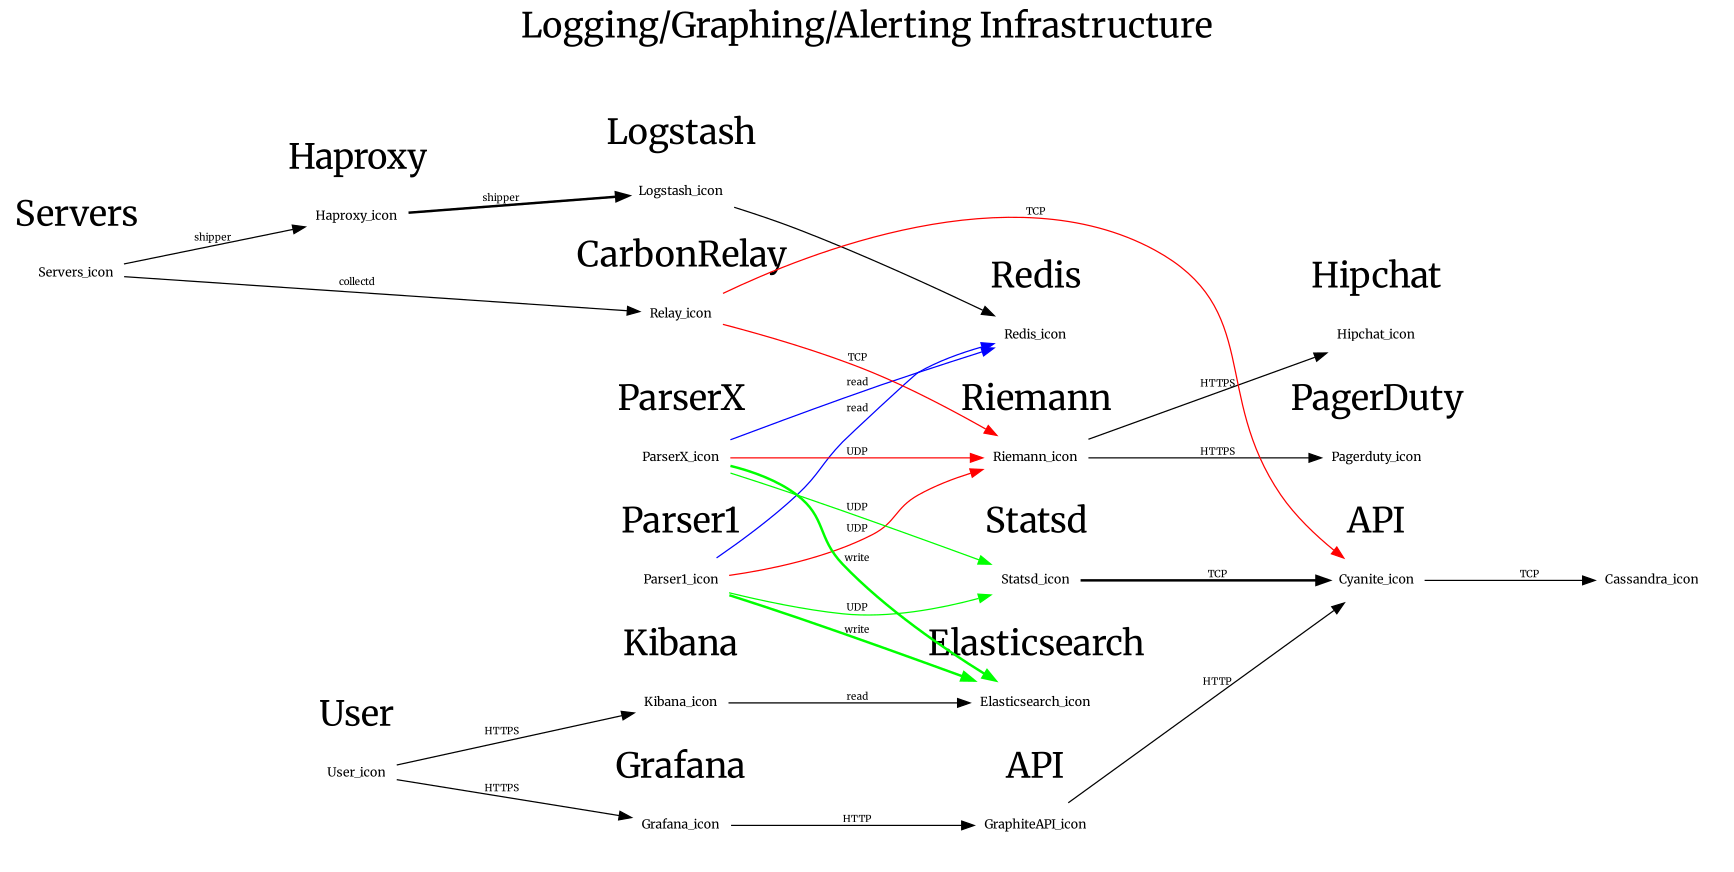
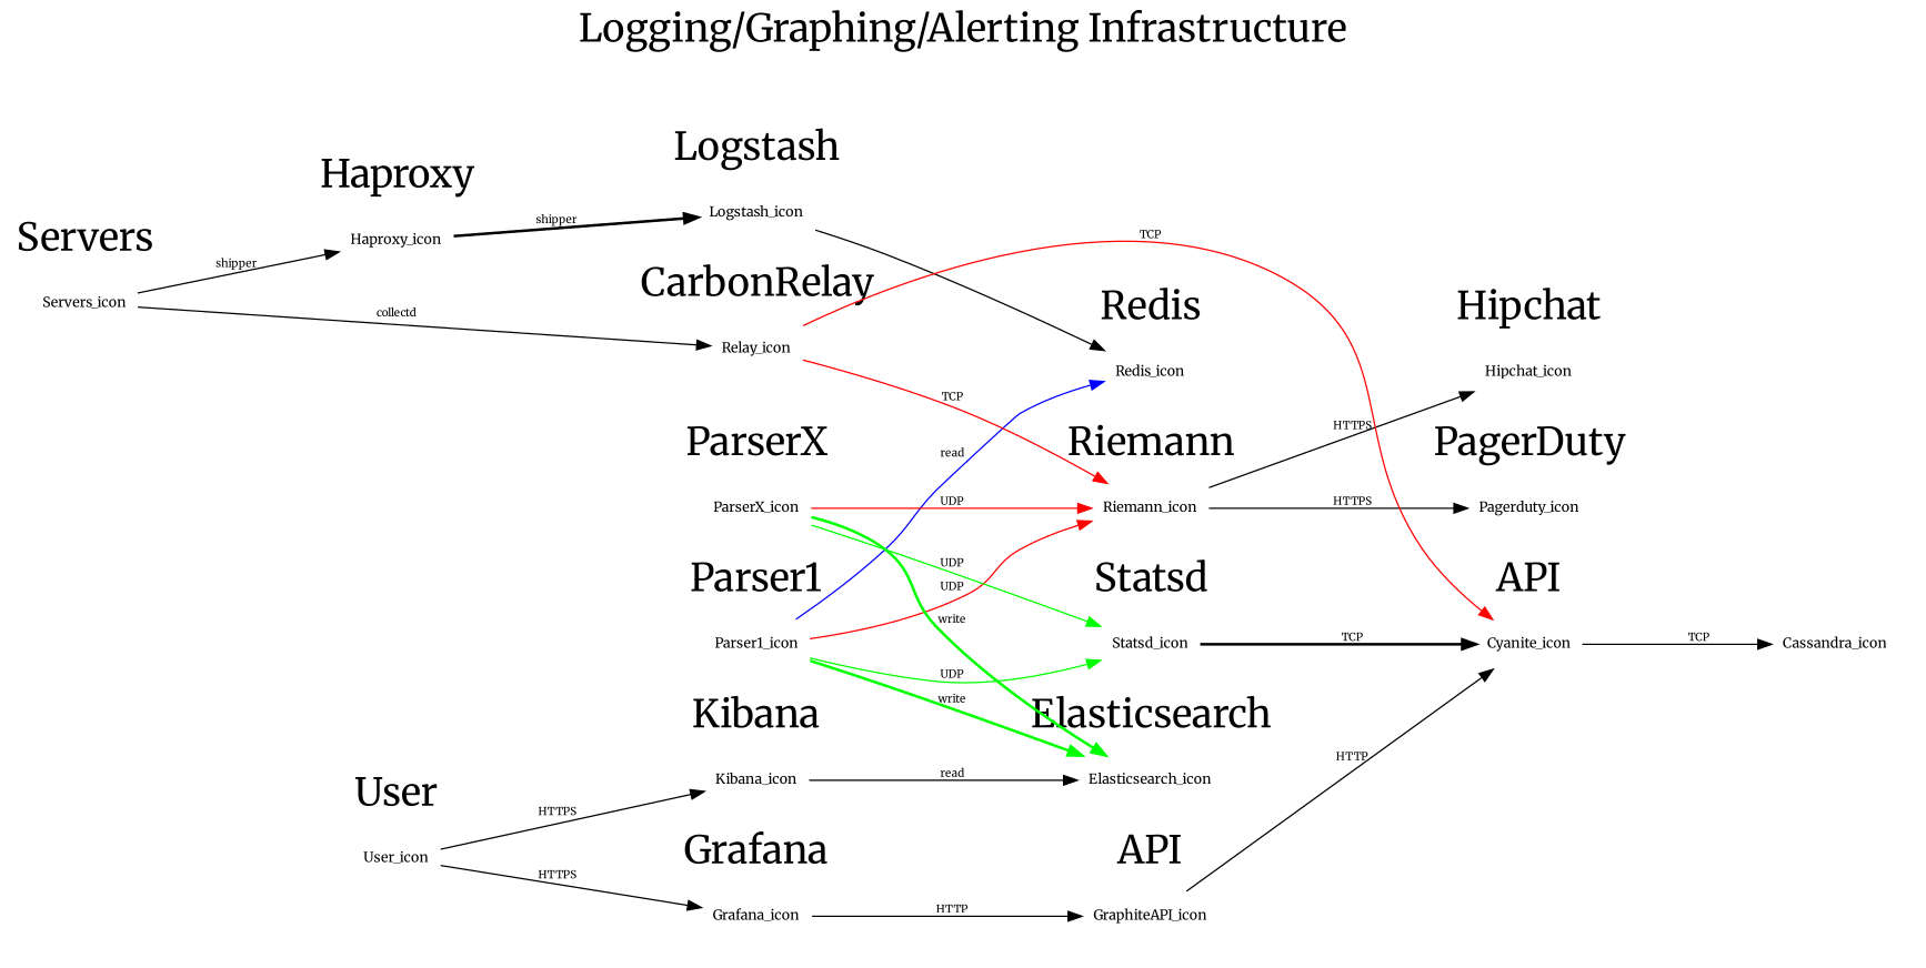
  digraph {
    bgcolor=white
    compound=true
    fontname=Merriweather
    fontsize=28
    label="Logging/Graphing/Alerting Infrastructure"
    labelloc=t
    penwidth=0
    rankdir=LR
    ranksep=1.25
    node [fontname=Merriweather fontsize=10 shape=plaintext]
    edge [arrowsize=1 color=black fontname=Merriweather fontsize=8]
    Servers_icon
    Redis_icon
    Logstash_icon
    Haproxy_icon
    Parser1_icon
    ParserX_icon
    Elasticsearch_icon
    Kibana_icon
    User_icon
    Grafana_icon
    GraphiteAPI_icon
    Cyanite_icon
    Cassandra_icon
    Statsd_icon
    Riemann_icon
    Relay_icon
    Pagerduty_icon
    Hipchat_icon
    subgraph cluster_1 {
      label=Servers
      Servers_icon
    }
    subgraph cluster_2 {
      label=Redis
      Redis_icon
    }
    subgraph cluster_3 {
      label=Logstash
      Logstash_icon
    }
    subgraph cluster_4 {
      label=Haproxy
      Haproxy_icon
    }
    subgraph cluster_5 {
      label=Parser1
      Parser1_icon
    }
    subgraph cluster_6 {
      label=ParserX
      ParserX_icon
    }
    subgraph cluster_7 {
      label=Elasticsearch
      Elasticsearch_icon
    }
    subgraph cluster_8 {
      label=Kibana
      Kibana_icon
    }
    subgraph cluster_9 {
      label=User
      User_icon
    }
    subgraph cluster_10 {
      label=Grafana
      Grafana_icon
    }
    subgraph cluster_11 {
      label=API
      GraphiteAPI_icon
    }
    subgraph cluster_12 {
      label=API
      Cyanite_icon
    }
    subgraph cluster_13 {
      label=""
      Cassandra_icon
    }
    subgraph cluster_14 {
      label=Statsd
      Statsd_icon
    }
    subgraph cluster_15 {
      label=Riemann
      Riemann_icon
    }
    subgraph cluster_16 {
      label=CarbonRelay
      Relay_icon
    }
    subgraph cluster_17 {
      label=PagerDuty
      Pagerduty_icon
    }
    subgraph cluster_18 {
      label=Hipchat
      Hipchat_icon
    }
    Servers_icon -> Haproxy_icon [label=shipper]
    Servers_icon -> Relay_icon [label=collectd]
    Logstash_icon -> Redis_icon [fontsize=""]
    Haproxy_icon -> Logstash_icon [label=shipper style=bold]
    Parser1_icon -> Redis_icon [color=blue label=read]
    Parser1_icon -> Elasticsearch_icon [color=green label=write style=bold]
    Parser1_icon -> Statsd_icon [color=green label=UDP]
    Parser1_icon -> Riemann_icon [color=red label=UDP]
-   ParserX_icon -> Redis_icon [color=blue label=read]
    ParserX_icon -> Elasticsearch_icon [color=green label=write style=bold]
    ParserX_icon -> Statsd_icon [color=green label=UDP]
    ParserX_icon -> Riemann_icon [color=red label=UDP]
    Kibana_icon -> Elasticsearch_icon [label=read]
    User_icon -> Kibana_icon [label=HTTPS]
    User_icon -> Grafana_icon [label=HTTPS]
    Grafana_icon -> GraphiteAPI_icon [label=HTTP]
    GraphiteAPI_icon -> Cyanite_icon [label=HTTP]
    Cyanite_icon -> Cassandra_icon [label=TCP]
    Statsd_icon -> Cyanite_icon [label=TCP style=bold]
    Riemann_icon -> Pagerduty_icon [label=HTTPS]
    Riemann_icon -> Hipchat_icon [label=HTTPS]
    Relay_icon -> Cyanite_icon [color=red label=TCP]
    Relay_icon -> Riemann_icon [color=red label=TCP]
  }
